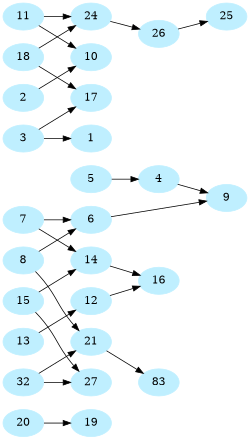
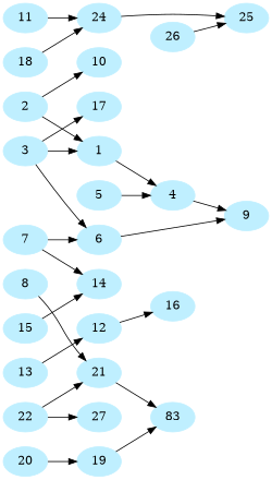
  digraph {
    rankdir=LR
    node [color=lightblue1 style=filled]
    2
    1
    10
    4
    9
    3
    17
    5
    7
    6
    14
    16
    8
    21
    n15 [label=83]
    12
    11
    24
    25
    13
    15
    27
    18
    19
    20
-   22 [label=32]
+   22
    26
+   2 -> 1
    2 -> 10
+   1 -> 4
    4 -> 9
    3 -> 1
    3 -> 17
    5 -> 4
    7 -> 6
    7 -> 14
    6 -> 9
-   14 -> 16
-   8 -> 6
+   3 -> 6
    8 -> 21
    21 -> n15
    12 -> 16
-   11 -> 10
    11 -> 24
-   24 -> 26
+   24 -> 25
    13 -> 12
    15 -> 14
-   15 -> 27
-   18 -> 17
    18 -> 24
+   19 -> n15
    20 -> 19
    22 -> 21
    22 -> 27
    26 -> 25
  }
